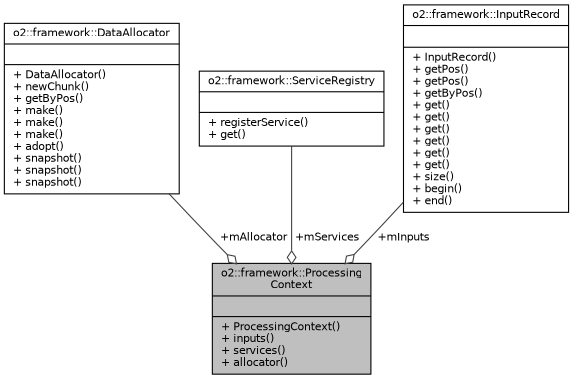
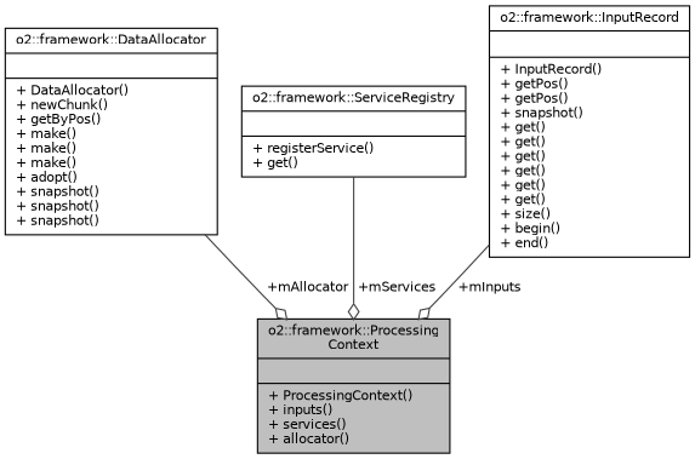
  digraph {
    node [color=black fontname=Helvetica fontsize=10 shape=record]
    edge [arrowhead=odiamond color=grey25 fontname=Helvetica fontsize=10 labelfontname=Helvetica labelfontsize=10 style=solid]
    n1 [fillcolor=grey75 fontcolor=black height=0.2 label="{o2::framework::Processing\lContext\n||+ ProcessingContext()\l+ inputs()\l+ services()\l+ allocator()\l}" style=filled width=0.4]
    n2 [height=0.2 label="{o2::framework::DataAllocator\n||+ DataAllocator()\l+ newChunk()\l+ getByPos()\l+ make()\l+ make()\l+ make()\l+ adopt()\l+ snapshot()\l+ snapshot()\l+ snapshot()\l}" width=0.4]
    n3 [height=0.2 label="{o2::framework::ServiceRegistry\n||+ registerService()\l+ get()\l}" width=0.4]
-   n4 [height=0.2 label="{o2::framework::InputRecord\n||+ InputRecord()\l+ getPos()\l+ getPos()\l+ getByPos()\l+ get()\l+ get()\l+ get()\l+ get()\l+ get()\l+ get()\l+ size()\l+ begin()\l+ end()\l}" width=0.4]
+   n4 [height=0.2 label="{o2::framework::InputRecord\n||+ InputRecord()\l+ getPos()\l+ getPos()\l+ snapshot()\l+ get()\l+ get()\l+ get()\l+ get()\l+ get()\l+ get()\l+ size()\l+ begin()\l+ end()\l}" width=0.4]
    n2 -> n1 [label=" +mAllocator"]
    n3 -> n1 [label=" +mServices"]
    n4 -> n1 [label=" +mInputs"]
  }
